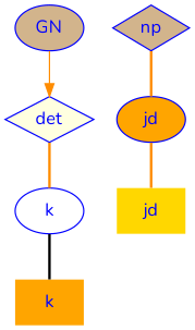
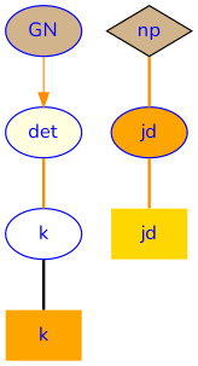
  digraph {
    fontname=Nunito
    node [fillcolor=orange fontcolor=blue fontname=Nunito shape=plaintext style=filled color=blue]
    edge [arrowhead=none color=darkorange fontcolor=blue fontname=Nunito minlen=1 style=bold]
    n1 [height=0.50 label=k width=0.75 color=""]
    n2 [fillcolor=white height=0.50 label=k shape=ellipse width=0.75]
-   n3 [fillcolor=lightyellow height=0.50 label=det shape=diamond width=0.75]
+   n3 [fillcolor=lightyellow height=0.50 label=det shape=ellipse width=0.75]
    n4 [fillcolor=gold height=0.50 label=jd width=0.75 color=""]
    n5 [height=0.50 label=jd shape=ellipse width=0.75]
-   n6 [fillcolor=tan height=0.50 label=np shape=diamond width=0.75]
+   n6 [color=black fillcolor=tan height=0.50 label=np shape=diamond width=0.75]
    n7 [arrowhead=doubleoctagon fillcolor=tan height=0.50 label=GN width=0.75 shape=""]
    n2 -> n1 [color=black]
    n3 -> n2
    n5 -> n4
    n6 -> n5
    n7 -> n3 [shape=normal style=solid arrowhead=""]
  }
